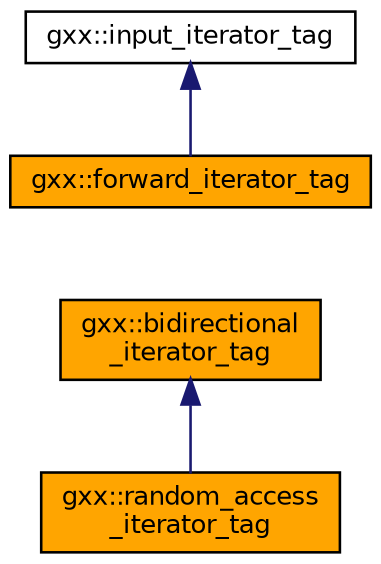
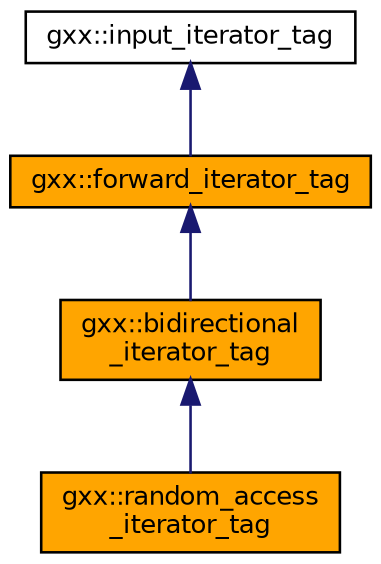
  digraph {
    node [color=black fillcolor=orange fontname=Helvetica fontsize=10 shape=record style=filled]
    edge [color=midnightblue dir=back fontname=Helvetica fontsize=10 labelfontname=Helvetica labelfontsize=10 style=solid]
    n1 [fillcolor=white fontcolor=black height=0.2 label="gxx::input_iterator_tag" width=0.4]
    n2 [height=0.2 label="gxx::forward_iterator_tag" width=0.4]
    n3 [height=0.2 label="gxx::bidirectional\l_iterator_tag" width=0.4]
    n4 [height=0.2 label="gxx::random_access\l_iterator_tag" width=0.4]
    n1 -> n2
+   n2 -> n3
    n3 -> n4
  }
